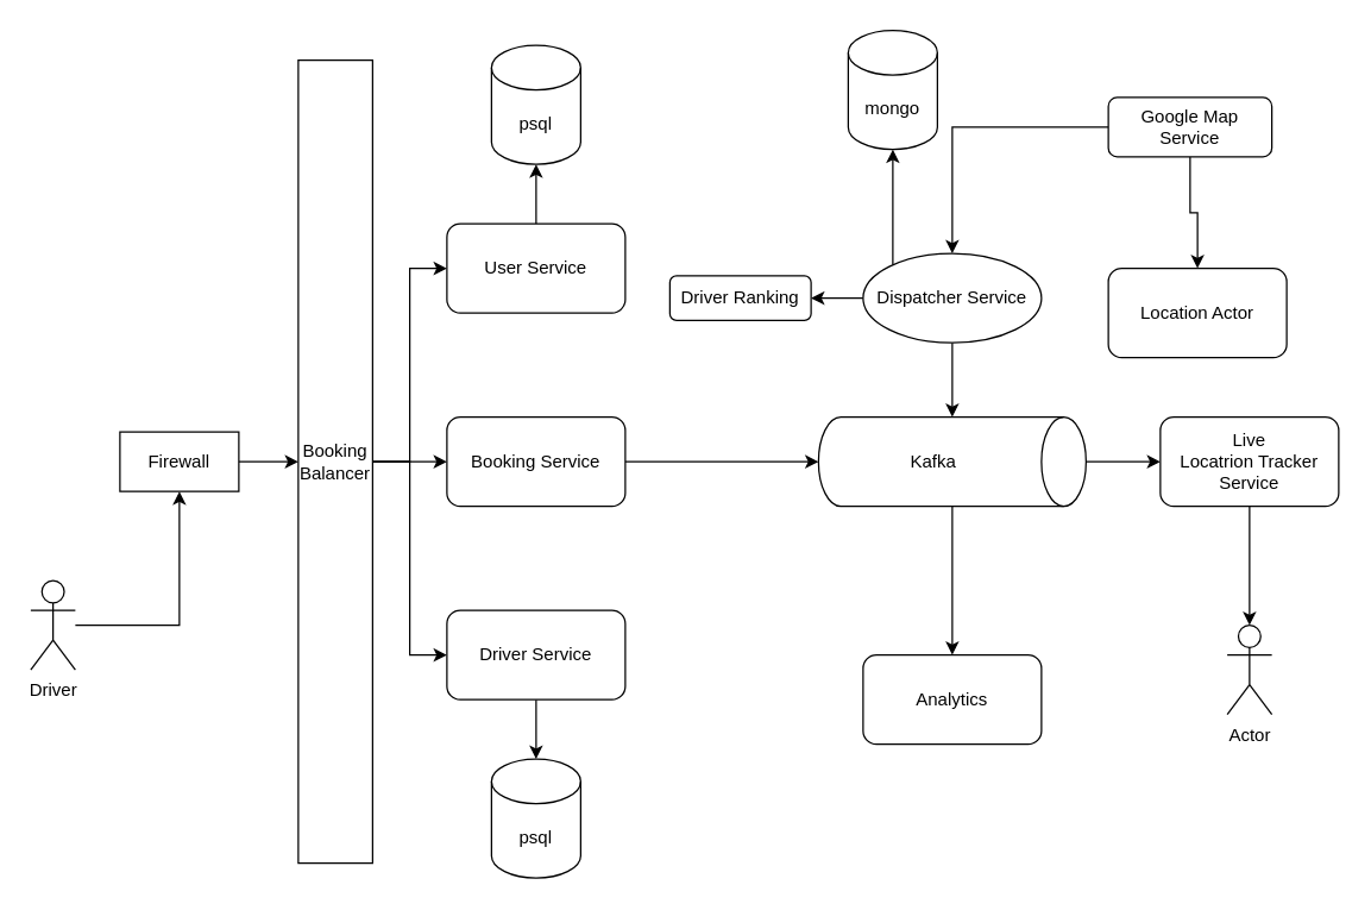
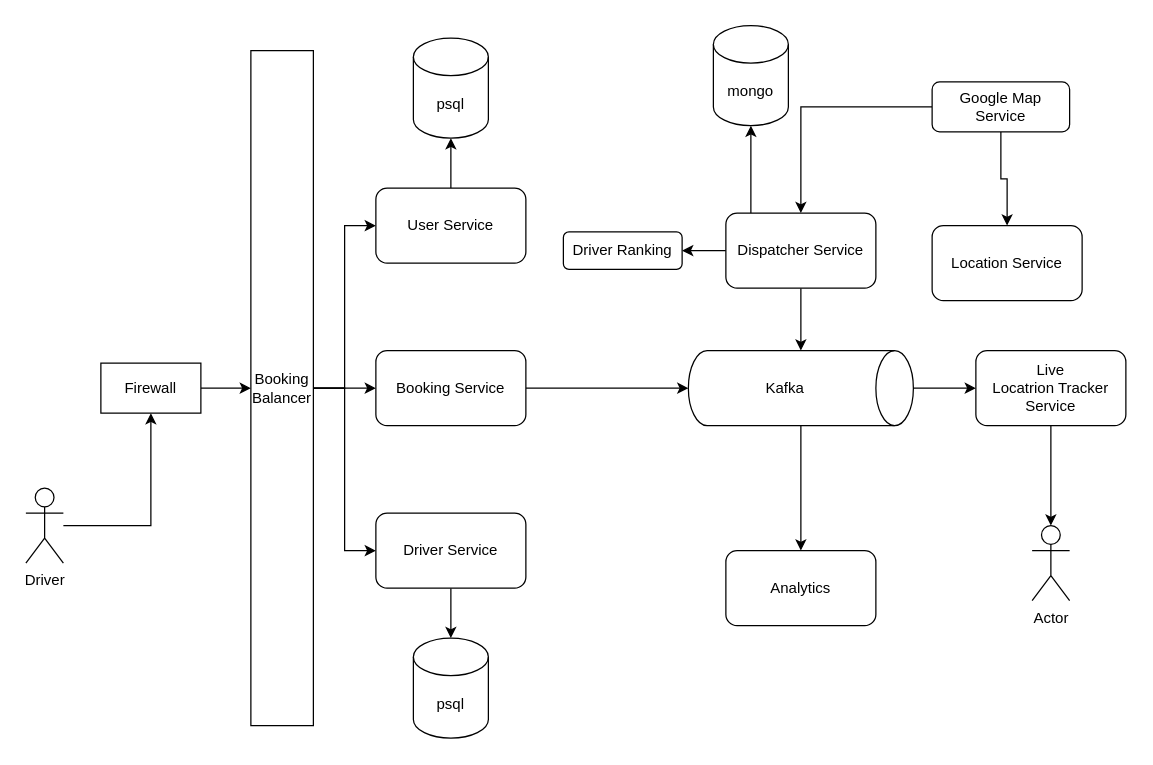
  <mxCell id="0" />
  <mxCell id="1" parent="0" />
  <mxCell id="2" style="edgeStyle=orthogonalEdgeStyle;rounded=0;orthogonalLoop=1;jettySize=auto;html=1;" edge="1" parent="1" source="3" target="13"><mxGeometry relative="1" as="geometry" /></mxCell>
  <mxCell id="3" value="Driver&lt;br&gt;" style="shape=umlActor;verticalLabelPosition=bottom;verticalAlign=top;html=1;outlineConnect=0;" vertex="1" parent="1"><mxGeometry x="20" y="390" width="30" height="60" as="geometry" /></mxCell>
  <mxCell id="4" style="edgeStyle=orthogonalEdgeStyle;rounded=0;orthogonalLoop=1;jettySize=auto;html=1;entryX=0;entryY=0.5;entryDx=0;entryDy=0;" edge="1" parent="1" source="7" target="9"><mxGeometry relative="1" as="geometry" /></mxCell>
  <mxCell id="5" style="edgeStyle=orthogonalEdgeStyle;rounded=0;orthogonalLoop=1;jettySize=auto;html=1;" edge="1" parent="1" source="7" target="11"><mxGeometry relative="1" as="geometry" /></mxCell>
  <mxCell id="6" style="edgeStyle=orthogonalEdgeStyle;rounded=0;orthogonalLoop=1;jettySize=auto;html=1;" edge="1" parent="1" source="7" target="17"><mxGeometry relative="1" as="geometry" /></mxCell>
  <mxCell id="7" value="Booking Balancer" style="rounded=0;whiteSpace=wrap;html=1;direction=south;" vertex="1" parent="1"><mxGeometry x="200" y="40" width="50" height="540" as="geometry" /></mxCell>
  <mxCell id="8" value="" style="edgeStyle=orthogonalEdgeStyle;rounded=0;orthogonalLoop=1;jettySize=auto;html=1;" edge="1" parent="1" source="9" target="14"><mxGeometry relative="1" as="geometry" /></mxCell>
  <mxCell id="9" value="User Service" style="rounded=1;whiteSpace=wrap;html=1;" vertex="1" parent="1"><mxGeometry x="300" y="150" width="120" height="60" as="geometry" /></mxCell>
  <mxCell id="10" value="" style="edgeStyle=orthogonalEdgeStyle;rounded=0;orthogonalLoop=1;jettySize=auto;html=1;" edge="1" parent="1" source="11" target="15"><mxGeometry relative="1" as="geometry" /></mxCell>
  <mxCell id="11" value="Driver Service" style="rounded=1;whiteSpace=wrap;html=1;" vertex="1" parent="1"><mxGeometry x="300" y="410" width="120" height="60" as="geometry" /></mxCell>
  <mxCell id="12" value="" style="edgeStyle=orthogonalEdgeStyle;rounded=0;orthogonalLoop=1;jettySize=auto;html=1;" edge="1" parent="1" source="13" target="7"><mxGeometry relative="1" as="geometry" /></mxCell>
  <mxCell id="13" value="Firewall" style="rounded=0;whiteSpace=wrap;html=1;" vertex="1" parent="1"><mxGeometry x="80" y="290" width="80" height="40" as="geometry" /></mxCell>
  <mxCell id="14" value="psql" style="shape=cylinder3;whiteSpace=wrap;html=1;boundedLbl=1;backgroundOutline=1;size=15;" vertex="1" parent="1"><mxGeometry x="330" y="30" width="60" height="80" as="geometry" /></mxCell>
  <mxCell id="15" value="psql" style="shape=cylinder3;whiteSpace=wrap;html=1;boundedLbl=1;backgroundOutline=1;size=15;" vertex="1" parent="1"><mxGeometry x="330" y="510" width="60" height="80" as="geometry" /></mxCell>
  <mxCell id="16" value="" style="edgeStyle=orthogonalEdgeStyle;rounded=0;orthogonalLoop=1;jettySize=auto;html=1;" edge="1" parent="1" source="17" target="20"><mxGeometry relative="1" as="geometry" /></mxCell>
  <mxCell id="17" value="Booking Service" style="rounded=1;whiteSpace=wrap;html=1;" vertex="1" parent="1"><mxGeometry x="300" y="280" width="120" height="60" as="geometry" /></mxCell>
  <mxCell id="18" value="" style="edgeStyle=orthogonalEdgeStyle;rounded=0;orthogonalLoop=1;jettySize=auto;html=1;" edge="1" parent="1" source="20" target="33"><mxGeometry relative="1" as="geometry" /></mxCell>
  <mxCell id="19" value="" style="edgeStyle=orthogonalEdgeStyle;rounded=0;orthogonalLoop=1;jettySize=auto;html=1;" edge="1" parent="1" source="20" target="31"><mxGeometry relative="1" as="geometry" /></mxCell>
  <mxCell id="20" value="Kafka" style="shape=cylinder3;whiteSpace=wrap;html=1;boundedLbl=1;backgroundOutline=1;size=15;direction=south;" vertex="1" parent="1"><mxGeometry x="550" y="280" width="180" height="60" as="geometry" /></mxCell>
  <mxCell id="21" value="mongo" style="shape=cylinder3;whiteSpace=wrap;html=1;boundedLbl=1;backgroundOutline=1;size=15;" vertex="1" parent="1"><mxGeometry x="570" y="20" width="60" height="80" as="geometry" /></mxCell>
  <mxCell id="22" value="" style="edgeStyle=orthogonalEdgeStyle;rounded=0;orthogonalLoop=1;jettySize=auto;html=1;" edge="1" parent="1" source="25" target="20"><mxGeometry relative="1" as="geometry" /></mxCell>
  <mxCell id="23" style="edgeStyle=orthogonalEdgeStyle;rounded=0;orthogonalLoop=1;jettySize=auto;html=1;entryX=0.5;entryY=1;entryDx=0;entryDy=0;entryPerimeter=0;" edge="1" parent="1" source="25" target="21"><mxGeometry relative="1" as="geometry"><Array as="points"><mxPoint x="600" y="170" /><mxPoint x="600" y="170" /></Array></mxGeometry></mxCell>
  <mxCell id="24" value="" style="edgeStyle=orthogonalEdgeStyle;rounded=0;orthogonalLoop=1;jettySize=auto;html=1;" edge="1" parent="1" source="25" target="30"><mxGeometry relative="1" as="geometry" /></mxCell>
- <mxCell id="25" value="Dispatcher Service" style="ellipse;whiteSpace=wrap;html=1;" vertex="1" parent="1"><mxGeometry x="580" y="170" width="120" height="60" as="geometry" /></mxCell>
+ <mxCell id="25" value="Dispatcher Service" style="rounded=1;whiteSpace=wrap;html=1;" vertex="1" parent="1"><mxGeometry x="580" y="170" width="120" height="60" as="geometry" /></mxCell>
  <mxCell id="26" style="edgeStyle=orthogonalEdgeStyle;rounded=0;orthogonalLoop=1;jettySize=auto;html=1;entryX=0.5;entryY=0;entryDx=0;entryDy=0;" edge="1" parent="1" source="28" target="25"><mxGeometry relative="1" as="geometry" /></mxCell>
  <mxCell id="27" value="" style="edgeStyle=orthogonalEdgeStyle;rounded=0;orthogonalLoop=1;jettySize=auto;html=1;" edge="1" parent="1" source="28" target="29"><mxGeometry relative="1" as="geometry" /></mxCell>
  <mxCell id="28" value="Google Map Service" style="rounded=1;whiteSpace=wrap;html=1;" vertex="1" parent="1"><mxGeometry x="745" y="65" width="110" height="40" as="geometry" /></mxCell>
- <mxCell id="29" value="Location Actor" style="rounded=1;whiteSpace=wrap;html=1;" vertex="1" parent="1"><mxGeometry x="745" y="180" width="120" height="60" as="geometry" /></mxCell>
+ <mxCell id="29" value="Location Service" style="rounded=1;whiteSpace=wrap;html=1;" vertex="1" parent="1"><mxGeometry x="745" y="180" width="120" height="60" as="geometry" /></mxCell>
  <mxCell id="30" value="Driver Ranking" style="rounded=1;whiteSpace=wrap;html=1;" vertex="1" parent="1"><mxGeometry x="450" y="185" width="95" height="30" as="geometry" /></mxCell>
  <mxCell id="31" value="Analytics" style="rounded=1;whiteSpace=wrap;html=1;" vertex="1" parent="1"><mxGeometry x="580" y="440" width="120" height="60" as="geometry" /></mxCell>
  <mxCell id="32" value="" style="edgeStyle=orthogonalEdgeStyle;rounded=0;orthogonalLoop=1;jettySize=auto;html=1;" edge="1" parent="1" source="33" target="34"><mxGeometry relative="1" as="geometry" /></mxCell>
  <mxCell id="33" value="Live &lt;br&gt;Locatrion Tracker Service" style="rounded=1;whiteSpace=wrap;html=1;" vertex="1" parent="1"><mxGeometry x="780" y="280" width="120" height="60" as="geometry" /></mxCell>
  <mxCell id="34" value="Actor" style="shape=umlActor;verticalLabelPosition=bottom;verticalAlign=top;html=1;outlineConnect=0;" vertex="1" parent="1"><mxGeometry x="825" y="420" width="30" height="60" as="geometry" /></mxCell>
